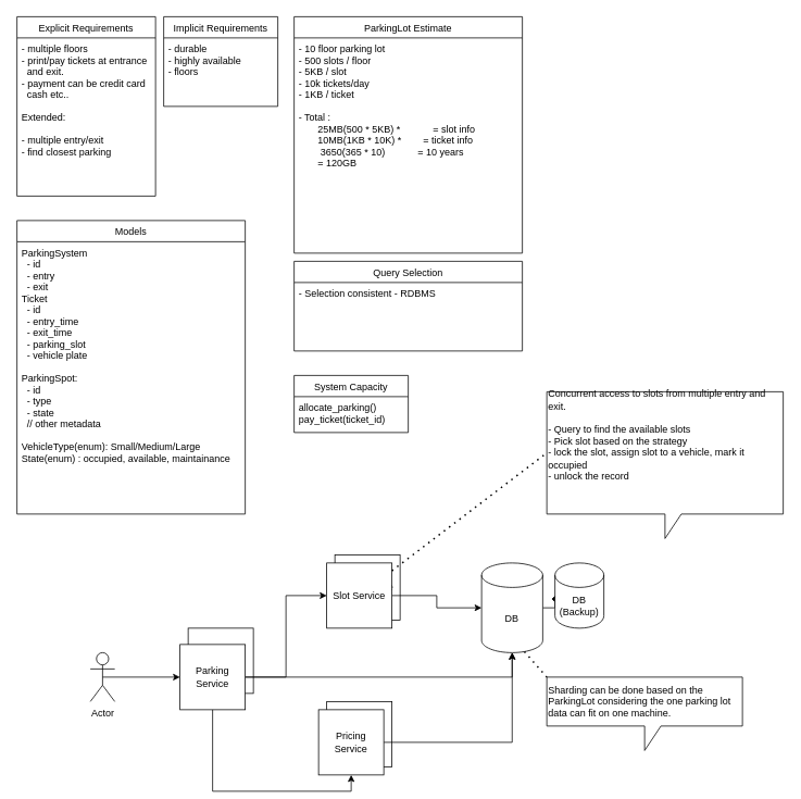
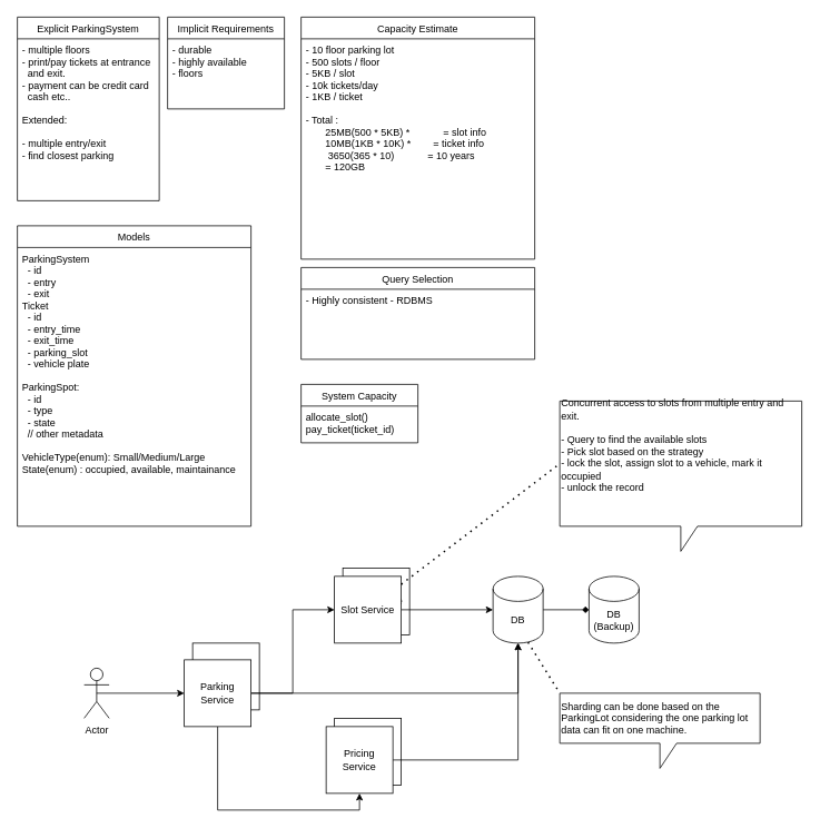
  <mxCell id="0" />
  <mxCell id="1" parent="0" />
  <mxCell id="2" value="Parking&lt;br&gt;Service" style="whiteSpace=wrap;html=1;aspect=fixed;" vertex="1" parent="1"><mxGeometry x="230" y="770" width="80" height="80" as="geometry" /></mxCell>
  <mxCell id="3" value="Pricing&lt;br&gt;Service" style="whiteSpace=wrap;html=1;aspect=fixed;" vertex="1" parent="1"><mxGeometry x="400" y="860" width="80" height="80" as="geometry" /></mxCell>
  <mxCell id="4" value="Slot Service" style="whiteSpace=wrap;html=1;aspect=fixed;" vertex="1" parent="1"><mxGeometry x="410" y="680" width="80" height="80" as="geometry" /></mxCell>
- <mxCell id="5" value="Explicit Requirements" style="swimlane;fontStyle=0;childLayout=stackLayout;horizontal=1;startSize=26;horizontalStack=0;resizeParent=1;resizeParentMax=0;resizeLast=0;collapsible=1;marginBottom=0;" vertex="1" parent="1"><mxGeometry x="20" y="20" width="170" height="220" as="geometry" /></mxCell>
+ <mxCell id="5" value="Explicit ParkingSystem" style="swimlane;fontStyle=0;childLayout=stackLayout;horizontal=1;startSize=26;horizontalStack=0;resizeParent=1;resizeParentMax=0;resizeLast=0;collapsible=1;marginBottom=0;" vertex="1" parent="1"><mxGeometry x="20" y="20" width="170" height="220" as="geometry" /></mxCell>
  <mxCell id="6" value="- multiple floors&#10;- print/pay tickets at entrance&#10;  and exit.&#10;- payment can be credit card&#10;  cash etc..&#10;&#10;Extended:&#10;&#10;- multiple entry/exit&#10;- find closest parking" style="text;strokeColor=none;fillColor=none;align=left;verticalAlign=top;spacingLeft=4;spacingRight=4;overflow=hidden;rotatable=0;points=[[0,0.5],[1,0.5]];portConstraint=eastwest;" vertex="1" parent="5"><mxGeometry y="26" width="170" height="194" as="geometry" /></mxCell>
  <mxCell id="7" value="Implicit Requirements" style="swimlane;fontStyle=0;childLayout=stackLayout;horizontal=1;startSize=26;horizontalStack=0;resizeParent=1;resizeParentMax=0;resizeLast=0;collapsible=1;marginBottom=0;" vertex="1" parent="1"><mxGeometry x="200" y="20" width="140" height="110" as="geometry" /></mxCell>
  <mxCell id="8" value="- durable&#10;- highly available &#10;- floors" style="text;strokeColor=none;fillColor=none;align=left;verticalAlign=top;spacingLeft=4;spacingRight=4;overflow=hidden;rotatable=0;points=[[0,0.5],[1,0.5]];portConstraint=eastwest;" vertex="1" parent="7"><mxGeometry y="26" width="140" height="84" as="geometry" /></mxCell>
  <mxCell id="9" value="Query Selection" style="swimlane;fontStyle=0;childLayout=stackLayout;horizontal=1;startSize=26;horizontalStack=0;resizeParent=1;resizeParentMax=0;resizeLast=0;collapsible=1;marginBottom=0;" vertex="1" parent="1"><mxGeometry x="360" y="320" width="280" height="110" as="geometry" /></mxCell>
- <mxCell id="10" value="- Selection consistent - RDBMS" style="text;strokeColor=none;fillColor=none;align=left;verticalAlign=top;spacingLeft=4;spacingRight=4;overflow=hidden;rotatable=0;points=[[0,0.5],[1,0.5]];portConstraint=eastwest;" vertex="1" parent="9"><mxGeometry y="26" width="280" height="84" as="geometry" /></mxCell>
- <mxCell id="11" value="ParkingLot Estimate" style="swimlane;fontStyle=0;childLayout=stackLayout;horizontal=1;startSize=26;horizontalStack=0;resizeParent=1;resizeParentMax=0;resizeLast=0;collapsible=1;marginBottom=0;" vertex="1" parent="1"><mxGeometry x="360" y="20" width="280" height="290" as="geometry" /></mxCell>
+ <mxCell id="10" value="- Highly consistent - RDBMS" style="text;strokeColor=none;fillColor=none;align=left;verticalAlign=top;spacingLeft=4;spacingRight=4;overflow=hidden;rotatable=0;points=[[0,0.5],[1,0.5]];portConstraint=eastwest;" vertex="1" parent="9"><mxGeometry y="26" width="280" height="84" as="geometry" /></mxCell>
+ <mxCell id="11" value="Capacity Estimate" style="swimlane;fontStyle=0;childLayout=stackLayout;horizontal=1;startSize=26;horizontalStack=0;resizeParent=1;resizeParentMax=0;resizeLast=0;collapsible=1;marginBottom=0;" vertex="1" parent="1"><mxGeometry x="360" y="20" width="280" height="290" as="geometry" /></mxCell>
  <mxCell id="12" value="- 10 floor parking lot&#10;- 500 slots / floor&#10;- 5KB / slot&#10;- 10k tickets/day&#10;- 1KB / ticket  &#10;&#10;- Total : &#10;       25MB(500 * 5KB) *            = slot info&#10;       10MB(1KB * 10K) *        = ticket info&#10;        3650(365 * 10)            = 10 years&#10;       = 120GB&#10;&#10;&#10;&#10;&#10;&#10;&#10;&#10;&#10;&#10;&#10;&#10;&#10;&#10;" style="text;strokeColor=none;fillColor=none;align=left;verticalAlign=top;spacingLeft=4;spacingRight=4;overflow=hidden;rotatable=0;points=[[0,0.5],[1,0.5]];portConstraint=eastwest;" vertex="1" parent="11"><mxGeometry y="26" width="280" height="264" as="geometry" /></mxCell>
  <mxCell id="13" value="Models" style="swimlane;fontStyle=0;childLayout=stackLayout;horizontal=1;startSize=26;horizontalStack=0;resizeParent=1;resizeParentMax=0;resizeLast=0;collapsible=1;marginBottom=0;" vertex="1" parent="1"><mxGeometry x="20" y="270" width="280" height="360" as="geometry" /></mxCell>
  <mxCell id="14" value="ParkingSystem&#10;  - id&#10;  - entry&#10;  - exit&#10;Ticket&#10;  - id&#10;  - entry_time&#10;  - exit_time&#10;  - parking_slot&#10;  - vehicle plate&#10;&#10;ParkingSpot:&#10;  - id&#10;  - type&#10;  - state&#10;  // other metadata&#10;&#10;VehicleType(enum): Small/Medium/Large&#10;State(enum) : occupied, available, maintainance&#10;&#10;" style="text;strokeColor=none;fillColor=none;align=left;verticalAlign=top;spacingLeft=4;spacingRight=4;overflow=hidden;rotatable=0;points=[[0,0.5],[1,0.5]];portConstraint=eastwest;" vertex="1" parent="13"><mxGeometry y="26" width="280" height="334" as="geometry" /></mxCell>
  <mxCell id="15" style="edgeStyle=orthogonalEdgeStyle;rounded=0;orthogonalLoop=1;jettySize=auto;html=1;exitX=0.5;exitY=0.5;exitDx=0;exitDy=0;exitPerimeter=0;entryX=0;entryY=0.5;entryDx=0;entryDy=0;" edge="1" parent="1" source="16" target="20"><mxGeometry relative="1" as="geometry" /></mxCell>
- <mxCell id="16" value="Actor" style="shape=umlActor;verticalLabelPosition=bottom;verticalAlign=top;html=1;outlineConnect=0;" vertex="1" parent="1"><mxGeometry x="110" y="800" width="30" height="60" as="geometry" /></mxCell>
+ <mxCell id="16" value="Actor" style="shape=umlActor;verticalLabelPosition=bottom;verticalAlign=top;html=1;outlineConnect=0;" vertex="1" parent="1"><mxGeometry x="100" y="800" width="30" height="60" as="geometry" /></mxCell>
  <mxCell id="17" style="edgeStyle=orthogonalEdgeStyle;rounded=0;orthogonalLoop=1;jettySize=auto;html=1;entryX=0;entryY=0.5;entryDx=0;entryDy=0;" edge="1" parent="1" source="20" target="22"><mxGeometry relative="1" as="geometry" /></mxCell>
  <mxCell id="18" style="edgeStyle=orthogonalEdgeStyle;rounded=0;orthogonalLoop=1;jettySize=auto;html=1;entryX=0.5;entryY=1;entryDx=0;entryDy=0;entryPerimeter=0;" edge="1" parent="1" source="20" target="24"><mxGeometry relative="1" as="geometry"><mxPoint x="260" y="940" as="targetPoint" /></mxGeometry></mxCell>
  <mxCell id="19" style="edgeStyle=orthogonalEdgeStyle;rounded=0;orthogonalLoop=1;jettySize=auto;html=1;entryX=0.5;entryY=1;entryDx=0;entryDy=0;exitX=0.5;exitY=1;exitDx=0;exitDy=0;" edge="1" parent="1" source="20" target="26"><mxGeometry relative="1" as="geometry" /></mxCell>
  <mxCell id="20" value="Parking&lt;br&gt;Service" style="whiteSpace=wrap;html=1;aspect=fixed;" vertex="1" parent="1"><mxGeometry x="220" y="790" width="80" height="80" as="geometry" /></mxCell>
  <mxCell id="21" style="edgeStyle=orthogonalEdgeStyle;rounded=0;orthogonalLoop=1;jettySize=auto;html=1;entryX=0;entryY=0.5;entryDx=0;entryDy=0;entryPerimeter=0;" edge="1" parent="1" source="22" target="24"><mxGeometry relative="1" as="geometry" /></mxCell>
  <mxCell id="22" value="Slot Service" style="whiteSpace=wrap;html=1;aspect=fixed;" vertex="1" parent="1"><mxGeometry x="400" y="690" width="80" height="80" as="geometry" /></mxCell>
  <mxCell id="23" style="edgeStyle=orthogonalEdgeStyle;rounded=0;orthogonalLoop=1;jettySize=auto;html=1;exitX=1;exitY=0.5;exitDx=0;exitDy=0;exitPerimeter=0;entryX=0;entryY=0.5;entryDx=0;entryDy=0;entryPerimeter=0;endArrow=diamond;" edge="1" parent="1" source="24" target="31"><mxGeometry relative="1" as="geometry" /></mxCell>
- <mxCell id="24" value="DB" style="shape=cylinder3;whiteSpace=wrap;html=1;boundedLbl=1;backgroundOutline=1;size=15;" vertex="1" parent="1"><mxGeometry x="590" y="690" width="75" height="110" as="geometry" /></mxCell>
+ <mxCell id="24" value="DB" style="shape=cylinder3;whiteSpace=wrap;html=1;boundedLbl=1;backgroundOutline=1;size=15;" vertex="1" parent="1"><mxGeometry x="590" y="690" width="60" height="80" as="geometry" /></mxCell>
  <mxCell id="25" style="edgeStyle=orthogonalEdgeStyle;rounded=0;orthogonalLoop=1;jettySize=auto;html=1;" edge="1" parent="1" source="26" target="24"><mxGeometry relative="1" as="geometry" /></mxCell>
  <mxCell id="26" value="Pricing&lt;br&gt;Service" style="whiteSpace=wrap;html=1;aspect=fixed;" vertex="1" parent="1"><mxGeometry x="390" y="870" width="80" height="80" as="geometry" /></mxCell>
  <mxCell id="27" value="System Capacity" style="swimlane;fontStyle=0;childLayout=stackLayout;horizontal=1;startSize=26;horizontalStack=0;resizeParent=1;resizeParentMax=0;resizeLast=0;collapsible=1;marginBottom=0;" vertex="1" parent="1"><mxGeometry x="360" y="460" width="140" height="70" as="geometry" /></mxCell>
- <mxCell id="28" value="allocate_parking()&#10;pay_ticket(ticket_id) &#10;" style="text;strokeColor=none;fillColor=none;align=left;verticalAlign=top;spacingLeft=4;spacingRight=4;overflow=hidden;rotatable=0;points=[[0,0.5],[1,0.5]];portConstraint=eastwest;" vertex="1" parent="27"><mxGeometry y="26" width="140" height="44" as="geometry" /></mxCell>
+ <mxCell id="28" value="allocate_slot()&#10;pay_ticket(ticket_id) &#10;" style="text;strokeColor=none;fillColor=none;align=left;verticalAlign=top;spacingLeft=4;spacingRight=4;overflow=hidden;rotatable=0;points=[[0,0.5],[1,0.5]];portConstraint=eastwest;" vertex="1" parent="27"><mxGeometry y="26" width="140" height="44" as="geometry" /></mxCell>
  <mxCell id="29" value="&lt;a class=&quot;yt-simple-endpoint style-scope ytd-toggle-button-renderer&quot; tabindex=&quot;-1&quot; style=&quot;display: flex ; cursor: pointer ; color: inherit ; border-radius: inherit&quot;&gt;Concurrent access to slots from multiple entry and exit.&lt;/a&gt;&lt;a class=&quot;yt-simple-endpoint style-scope ytd-toggle-button-renderer&quot; tabindex=&quot;-1&quot; style=&quot;display: flex ; cursor: pointer ; color: inherit ; border-radius: inherit&quot;&gt;&lt;br&gt;&lt;/a&gt;&lt;a class=&quot;yt-simple-endpoint style-scope ytd-toggle-button-renderer&quot; tabindex=&quot;-1&quot; style=&quot;display: flex ; cursor: pointer ; color: inherit ; border-radius: inherit&quot;&gt;- Query to find the available slots&lt;/a&gt;&lt;a class=&quot;yt-simple-endpoint style-scope ytd-toggle-button-renderer&quot; tabindex=&quot;-1&quot; style=&quot;display: flex ; cursor: pointer ; color: inherit ; border-radius: inherit&quot;&gt;- Pick slot based on the strategy&lt;/a&gt;&lt;a class=&quot;yt-simple-endpoint style-scope ytd-toggle-button-renderer&quot; tabindex=&quot;-1&quot; style=&quot;display: flex ; cursor: pointer ; color: inherit ; border-radius: inherit&quot;&gt;- lock the slot, assign slot to a vehicle, mark it occupied&lt;/a&gt;&lt;a class=&quot;yt-simple-endpoint style-scope ytd-toggle-button-renderer&quot; tabindex=&quot;-1&quot; style=&quot;display: flex ; cursor: pointer ; color: inherit ; border-radius: inherit&quot;&gt;- unlock the record&lt;br&gt;&lt;/a&gt;&lt;a class=&quot;yt-simple-endpoint style-scope ytd-toggle-button-renderer&quot; tabindex=&quot;-1&quot; style=&quot;display: flex ; cursor: pointer ; color: inherit ; border-radius: inherit&quot;&gt;&lt;br&gt;&lt;/a&gt;&lt;a class=&quot;yt-simple-endpoint style-scope ytd-toggle-button-renderer&quot; tabindex=&quot;-1&quot; style=&quot;display: flex ; cursor: pointer ; color: inherit ; border-radius: inherit&quot;&gt;&lt;br&gt;&lt;/a&gt;&lt;a class=&quot;yt-simple-endpoint style-scope ytd-toggle-button-renderer&quot; tabindex=&quot;-1&quot; style=&quot;display: flex ; cursor: pointer ; color: inherit ; border-radius: inherit&quot;&gt;&lt;br&gt;&lt;/a&gt;" style="shape=callout;whiteSpace=wrap;html=1;perimeter=calloutPerimeter;align=left;" vertex="1" parent="1"><mxGeometry x="670" y="480" width="290" height="180" as="geometry" /></mxCell>
  <mxCell id="30" value="" style="endArrow=none;dashed=1;html=1;dashPattern=1 3;strokeWidth=2;entryX=0;entryY=0;entryDx=0;entryDy=75;entryPerimeter=0;" edge="1" parent="1" source="22" target="29"><mxGeometry width="50" height="50" relative="1" as="geometry"><mxPoint x="670" y="820" as="sourcePoint" /><mxPoint x="720" y="770" as="targetPoint" /></mxGeometry></mxCell>
- <mxCell id="31" value="DB&lt;br&gt;(Backup)" style="shape=cylinder3;whiteSpace=wrap;html=1;boundedLbl=1;backgroundOutline=1;size=15;" vertex="1" parent="1"><mxGeometry x="680" y="690" width="60" height="80" as="geometry" /></mxCell>
+ <mxCell id="31" value="DB&lt;br&gt;(Backup)" style="shape=cylinder3;whiteSpace=wrap;html=1;boundedLbl=1;backgroundOutline=1;size=15;" vertex="1" parent="1"><mxGeometry x="705" y="690" width="60" height="80" as="geometry" /></mxCell>
  <mxCell id="32" value="&lt;a class=&quot;yt-simple-endpoint style-scope ytd-toggle-button-renderer&quot; tabindex=&quot;-1&quot; style=&quot;display: flex ; cursor: pointer ; color: inherit ; border-radius: inherit&quot;&gt;Sharding can be done based on the ParkingLot considering the one parking lot data can fit on one machine.&lt;/a&gt;" style="shape=callout;whiteSpace=wrap;html=1;perimeter=calloutPerimeter;align=left;position2=0.5;" vertex="1" parent="1"><mxGeometry x="670" y="830" width="240" height="90" as="geometry" /></mxCell>
  <mxCell id="33" value="" style="endArrow=none;dashed=1;html=1;dashPattern=1 3;strokeWidth=2;entryX=0;entryY=0;entryDx=0;entryDy=0;entryPerimeter=0;exitX=0.7;exitY=0.988;exitDx=0;exitDy=0;exitPerimeter=0;" edge="1" parent="1" source="24" target="32"><mxGeometry width="50" height="50" relative="1" as="geometry"><mxPoint x="580" y="870" as="sourcePoint" /><mxPoint x="630" y="820" as="targetPoint" /></mxGeometry></mxCell>
